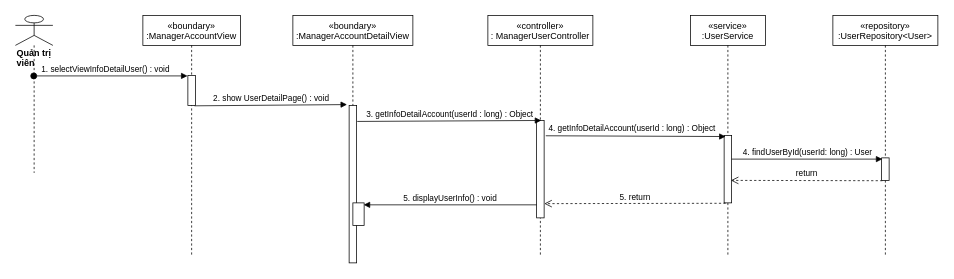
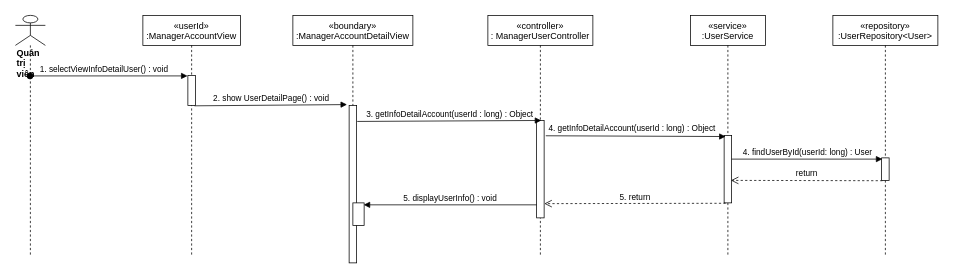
  <mxCell id="0" />
  <mxCell id="1" parent="0" />
- <mxCell id="2" value="«boundary»&#10;:ManagerAccountView" style="shape=umlLifeline;perimeter=lifelinePerimeter;container=1;collapsible=0;recursiveResize=0;rounded=0;shadow=0;strokeWidth=1;" parent="1" vertex="1"><mxGeometry x="190" y="20" width="130" height="320" as="geometry" /></mxCell>
+ <mxCell id="2" value="«userId»&#10;:ManagerAccountView" style="shape=umlLifeline;perimeter=lifelinePerimeter;container=1;collapsible=0;recursiveResize=0;rounded=0;shadow=0;strokeWidth=1;" parent="1" vertex="1"><mxGeometry x="190" y="20" width="130" height="320" as="geometry" /></mxCell>
  <mxCell id="3" value="" style="points=[];perimeter=orthogonalPerimeter;rounded=0;shadow=0;strokeWidth=1;" parent="2" vertex="1"><mxGeometry x="60" y="80" width="10" height="40" as="geometry" /></mxCell>
  <mxCell id="4" value="«controller»&#10;: ManagerUserController" style="shape=umlLifeline;perimeter=lifelinePerimeter;container=1;collapsible=0;recursiveResize=0;rounded=0;shadow=0;strokeWidth=1;" parent="1" vertex="1"><mxGeometry x="650" y="20" width="140" height="320" as="geometry" /></mxCell>
  <mxCell id="5" value="" style="points=[];perimeter=orthogonalPerimeter;rounded=0;shadow=0;strokeWidth=1;" parent="4" vertex="1"><mxGeometry x="65" y="140" width="10" height="130" as="geometry" /></mxCell>
- <mxCell id="6" value="&lt;div&gt;&lt;b&gt;Quản trị viên&lt;/b&gt;&lt;/div&gt;" style="shape=umlLifeline;participant=umlActor;perimeter=lifelinePerimeter;whiteSpace=wrap;html=1;container=1;collapsible=0;recursiveResize=0;verticalAlign=top;spacingTop=36;outlineConnect=0;align=left;size=40;" parent="1" vertex="1"><mxGeometry x="20" y="20" width="50" height="210" as="geometry" /></mxCell>
+ <mxCell id="6" value="&lt;div&gt;&lt;b&gt;Quản trị viên&lt;/b&gt;&lt;/div&gt;" style="shape=umlLifeline;participant=umlActor;perimeter=lifelinePerimeter;whiteSpace=wrap;html=1;container=1;collapsible=0;recursiveResize=0;verticalAlign=top;spacingTop=36;outlineConnect=0;align=left;size=40;" parent="1" vertex="1"><mxGeometry x="20" y="20" width="40" height="320" as="geometry" /></mxCell>
  <mxCell id="7" value="1. selectViewInfoDetailUser() : void" style="verticalAlign=bottom;startArrow=oval;endArrow=block;startSize=8;shadow=0;strokeWidth=1;entryX=-0.05;entryY=0.018;entryDx=0;entryDy=0;entryPerimeter=0;" parent="1" source="6" target="3" edge="1"><mxGeometry x="-0.06" relative="1" as="geometry"><mxPoint x="40" y="110" as="sourcePoint" /><mxPoint as="offset" /></mxGeometry></mxCell>
  <mxCell id="8" value="«service»&#10;:UserService" style="shape=umlLifeline;perimeter=lifelinePerimeter;container=1;collapsible=0;recursiveResize=0;rounded=0;shadow=0;strokeWidth=1;" parent="1" vertex="1"><mxGeometry x="920" y="20" width="100" height="320" as="geometry" /></mxCell>
  <mxCell id="9" value="" style="points=[];perimeter=orthogonalPerimeter;rounded=0;shadow=0;strokeWidth=1;" parent="8" vertex="1"><mxGeometry x="45" y="160" width="10" height="90" as="geometry" /></mxCell>
  <mxCell id="10" value="3. getInfoDetailAccount(userId : long) : Object" style="html=1;verticalAlign=bottom;endArrow=block;entryX=0.617;entryY=0.001;entryDx=0;entryDy=0;entryPerimeter=0;exitX=1.08;exitY=0.102;exitDx=0;exitDy=0;exitPerimeter=0;" parent="1" source="20" target="5" edge="1"><mxGeometry width="80" relative="1" as="geometry"><mxPoint x="500" y="140" as="sourcePoint" /><mxPoint x="440" y="150" as="targetPoint" /></mxGeometry></mxCell>
  <mxCell id="11" value="" style="html=1;verticalAlign=bottom;endArrow=block;entryX=0.2;entryY=0.017;entryDx=0;entryDy=0;entryPerimeter=0;exitX=1.22;exitY=0.158;exitDx=0;exitDy=0;exitPerimeter=0;" parent="1" source="5" target="9" edge="1"><mxGeometry width="80" relative="1" as="geometry"><mxPoint x="549" y="161.68" as="sourcePoint" /><mxPoint x="710" y="162" as="targetPoint" /></mxGeometry></mxCell>
  <mxCell id="12" value="4. getInfoDetailAccount(userId : long) : Object" style="edgeLabel;html=1;align=center;verticalAlign=middle;resizable=0;points=[];" parent="11" vertex="1" connectable="0"><mxGeometry x="-0.077" y="4" relative="1" as="geometry"><mxPoint x="3" y="-7" as="offset" /></mxGeometry></mxCell>
  <mxCell id="13" value="5. return" style="html=1;verticalAlign=bottom;endArrow=open;dashed=1;endSize=8;exitX=0.2;exitY=1.006;exitDx=0;exitDy=0;exitPerimeter=0;entryX=1.02;entryY=0.854;entryDx=0;entryDy=0;entryPerimeter=0;" parent="1" source="9" target="5" edge="1"><mxGeometry relative="1" as="geometry"><mxPoint x="785" y="201.015" as="sourcePoint" /><mxPoint x="520" y="247" as="targetPoint" /></mxGeometry></mxCell>
  <mxCell id="14" value="5. displayUserInfo() : void" style="verticalAlign=bottom;endArrow=block;shadow=0;strokeWidth=1;entryX=0.96;entryY=0.087;entryDx=0;entryDy=0;entryPerimeter=0;" parent="1" source="5" target="21" edge="1"><mxGeometry relative="1" as="geometry"><mxPoint x="490" y="259" as="sourcePoint" /><mxPoint x="500" y="270" as="targetPoint" /></mxGeometry></mxCell>
  <mxCell id="15" value="«repository»&#10;:UserRepository&lt;User&gt;" style="shape=umlLifeline;perimeter=lifelinePerimeter;container=1;collapsible=0;recursiveResize=0;rounded=0;shadow=0;strokeWidth=1;" parent="1" vertex="1"><mxGeometry x="1110" y="20" width="140" height="320" as="geometry" /></mxCell>
  <mxCell id="16" value="" style="points=[];perimeter=orthogonalPerimeter;rounded=0;shadow=0;strokeWidth=1;" parent="15" vertex="1"><mxGeometry x="65" y="190" width="10" height="30" as="geometry" /></mxCell>
  <mxCell id="17" value="4. findUserById(userId: long) : User" style="html=1;verticalAlign=bottom;endArrow=block;entryX=0.1;entryY=0.055;entryDx=0;entryDy=0;entryPerimeter=0;" parent="1" target="16" edge="1" source="9"><mxGeometry width="80" relative="1" as="geometry"><mxPoint x="1000" y="212" as="sourcePoint" /><mxPoint x="950" y="179" as="targetPoint" /></mxGeometry></mxCell>
  <mxCell id="18" value="return" style="html=1;verticalAlign=bottom;endArrow=open;dashed=1;endSize=8;exitX=0.1;exitY=1.015;exitDx=0;exitDy=0;exitPerimeter=0;entryX=0.9;entryY=0.667;entryDx=0;entryDy=0;entryPerimeter=0;" parent="1" source="16" edge="1" target="9"><mxGeometry relative="1" as="geometry"><mxPoint x="730" y="240" as="sourcePoint" /><mxPoint x="1010" y="242" as="targetPoint" /></mxGeometry></mxCell>
  <mxCell id="19" value="«boundary»&#10;:ManagerAccountDetailView" style="shape=umlLifeline;perimeter=lifelinePerimeter;container=1;collapsible=0;recursiveResize=0;rounded=0;shadow=0;strokeWidth=1;" parent="1" vertex="1"><mxGeometry x="390" y="20" width="160" height="320" as="geometry" /></mxCell>
  <mxCell id="20" value="" style="points=[];perimeter=orthogonalPerimeter;rounded=0;shadow=0;strokeWidth=1;" parent="19" vertex="1"><mxGeometry x="75" y="120" width="10" height="210" as="geometry" /></mxCell>
  <mxCell id="21" value="" style="html=1;points=[];perimeter=orthogonalPerimeter;" parent="19" vertex="1"><mxGeometry x="80" y="250" width="15" height="30" as="geometry" /></mxCell>
  <mxCell id="22" value="2. show UserDetailPage() : void" style="html=1;verticalAlign=bottom;endArrow=block;exitX=0.88;exitY=1.015;exitDx=0;exitDy=0;exitPerimeter=0;entryX=-0.28;entryY=-0.005;entryDx=0;entryDy=0;entryPerimeter=0;" parent="1" source="3" target="20" edge="1"><mxGeometry width="80" relative="1" as="geometry"><mxPoint x="640" y="240" as="sourcePoint" /><mxPoint x="380" y="144" as="targetPoint" /></mxGeometry></mxCell>
